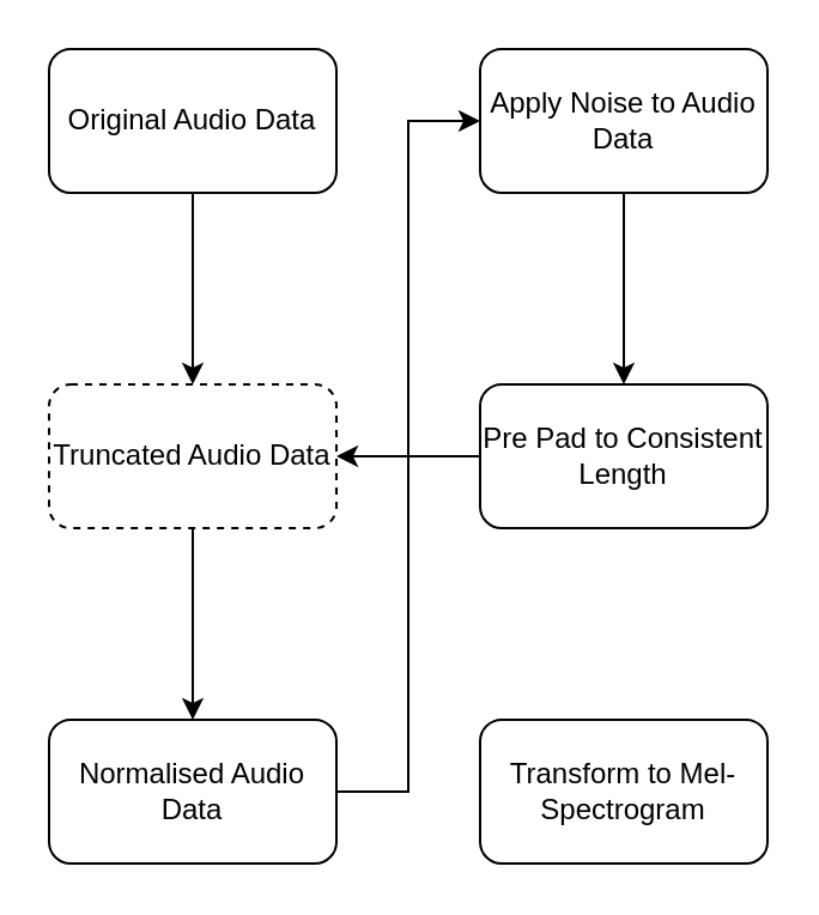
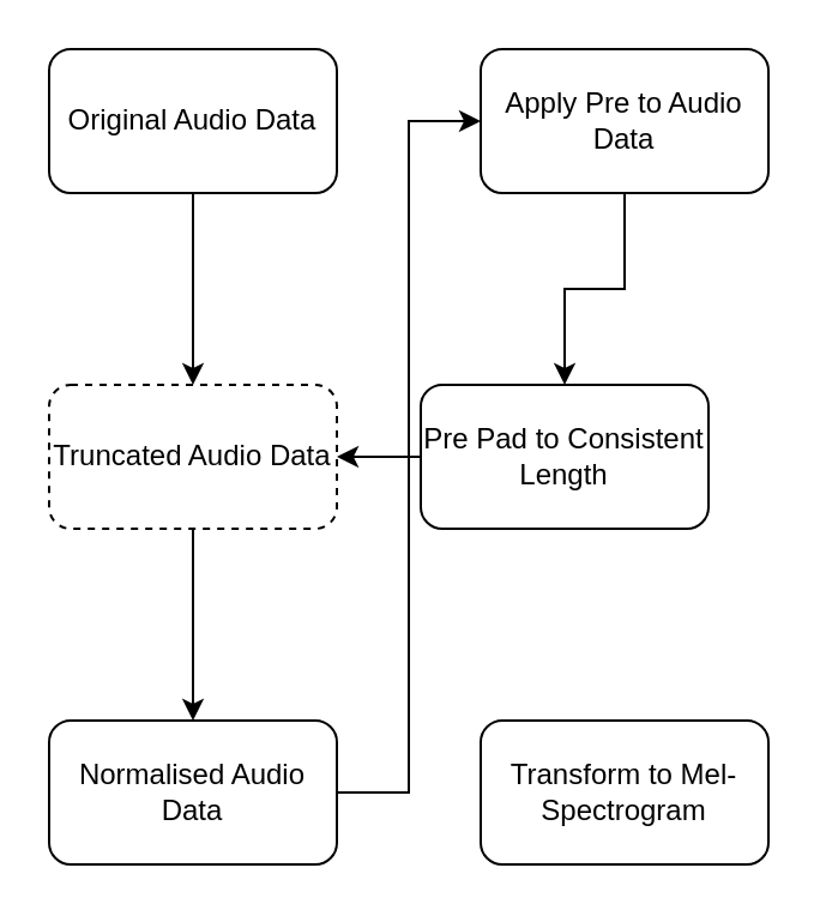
  <mxCell id="0" />
  <mxCell id="1" parent="0" />
  <mxCell id="2" value="" style="edgeStyle=orthogonalEdgeStyle;rounded=0;orthogonalLoop=1;jettySize=auto;html=1;" edge="1" parent="1" source="3" target="5"><mxGeometry relative="1" as="geometry" /></mxCell>
  <mxCell id="3" value="Original Audio Data" style="rounded=1;whiteSpace=wrap;html=1;" vertex="1" parent="1"><mxGeometry x="20" y="20" width="120" height="60" as="geometry" /></mxCell>
  <mxCell id="4" value="" style="edgeStyle=orthogonalEdgeStyle;rounded=0;orthogonalLoop=1;jettySize=auto;html=1;" edge="1" parent="1" source="5" target="7"><mxGeometry relative="1" as="geometry" /></mxCell>
  <mxCell id="5" value="Truncated Audio Data" style="whiteSpace=wrap;html=1;rounded=1;dashed=1;" vertex="1" parent="1"><mxGeometry x="20" y="160" width="120" height="60" as="geometry" /></mxCell>
  <mxCell id="6" style="edgeStyle=orthogonalEdgeStyle;rounded=0;orthogonalLoop=1;jettySize=auto;html=1;exitX=1;exitY=0.5;exitDx=0;exitDy=0;entryX=0;entryY=0.5;entryDx=0;entryDy=0;" edge="1" parent="1" source="7" target="9"><mxGeometry relative="1" as="geometry" /></mxCell>
  <mxCell id="7" value="Normalised Audio Data" style="whiteSpace=wrap;html=1;rounded=1;" vertex="1" parent="1"><mxGeometry x="20" y="300" width="120" height="60" as="geometry" /></mxCell>
  <mxCell id="8" style="edgeStyle=orthogonalEdgeStyle;rounded=0;orthogonalLoop=1;jettySize=auto;html=1;exitX=0.5;exitY=1;exitDx=0;exitDy=0;entryX=0.5;entryY=0;entryDx=0;entryDy=0;" edge="1" parent="1" source="9" target="11"><mxGeometry relative="1" as="geometry" /></mxCell>
- <mxCell id="9" value="Apply Noise to Audio Data" style="whiteSpace=wrap;html=1;rounded=1;" vertex="1" parent="1"><mxGeometry x="200" y="20" width="120" height="60" as="geometry" /></mxCell>
+ <mxCell id="9" value="Apply Pre to Audio Data" style="whiteSpace=wrap;html=1;rounded=1;" vertex="1" parent="1"><mxGeometry x="200" y="20" width="120" height="60" as="geometry" /></mxCell>
  <mxCell id="10" value="" style="edgeStyle=orthogonalEdgeStyle;rounded=0;orthogonalLoop=1;jettySize=auto;html=1;" edge="1" parent="1" source="11" target="5"><mxGeometry relative="1" as="geometry" /></mxCell>
- <mxCell id="11" value="Pre Pad to Consistent Length" style="whiteSpace=wrap;html=1;rounded=1;" vertex="1" parent="1"><mxGeometry x="200" y="160" width="120" height="60" as="geometry" /></mxCell>
+ <mxCell id="11" value="Pre Pad to Consistent Length" style="whiteSpace=wrap;html=1;rounded=1;" vertex="1" parent="1"><mxGeometry x="175" y="160" width="120" height="60" as="geometry" /></mxCell>
  <mxCell id="12" value="Transform to Mel-Spectrogram" style="whiteSpace=wrap;html=1;rounded=1;" vertex="1" parent="1"><mxGeometry x="200" y="300" width="120" height="60" as="geometry" /></mxCell>
